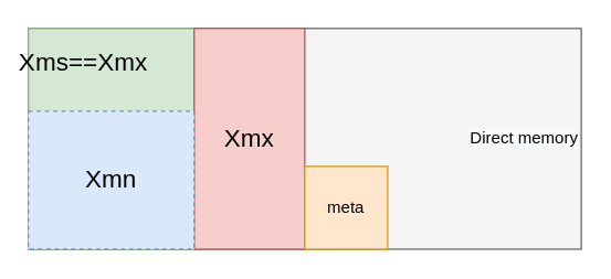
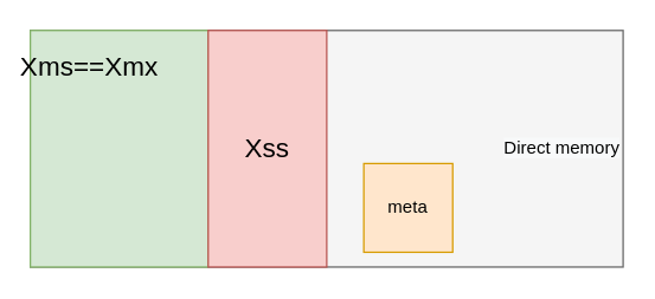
  <mxCell id="0" />
  <mxCell id="1" parent="0" />
  <mxCell id="2" value="&lt;meta charset=&quot;utf-8&quot;&gt;&lt;span style=&quot;color: rgb(0, 0, 0); font-family: helvetica; font-size: 12px; font-style: normal; font-weight: 400; letter-spacing: normal; text-align: center; text-indent: 0px; text-transform: none; word-spacing: 0px; background-color: rgb(248, 249, 250); display: inline; float: none;&quot;&gt;Direct memory&lt;/span&gt;" style="rounded=0;whiteSpace=wrap;html=1;align=right;fillColor=#f5f5f5;strokeColor=#666666;fontColor=#333333;" vertex="1" parent="1"><mxGeometry x="20" y="20" width="400" height="160" as="geometry" /></mxCell>
  <mxCell id="3" value="" style="rounded=0;whiteSpace=wrap;html=1;fillColor=#d5e8d4;strokeColor=#82b366;" vertex="1" parent="1"><mxGeometry x="20" y="20" width="120" height="160" as="geometry" /></mxCell>
- <mxCell id="4" value="&lt;font style=&quot;font-size: 18px&quot;&gt;Xmx&lt;/font&gt;" style="rounded=0;whiteSpace=wrap;html=1;fillColor=#f8cecc;strokeColor=#b85450;" vertex="1" parent="1"><mxGeometry x="140" y="20" width="80" height="160" as="geometry" /></mxCell>
- <mxCell id="5" value="meta" style="rounded=0;whiteSpace=wrap;html=1;fillColor=#ffe6cc;strokeColor=#d79b00;" vertex="1" parent="1"><mxGeometry x="220" y="120" width="60" height="60" as="geometry" /></mxCell>
- <mxCell id="6" value="&lt;font style=&quot;font-size: 18px&quot;&gt;Xmn&lt;/font&gt;" style="rounded=0;whiteSpace=wrap;html=1;dashed=1;fillColor=#dae8fc;strokeColor=#6c8ebf;" vertex="1" parent="1"><mxGeometry x="20" y="80" width="120" height="100" as="geometry" /></mxCell>
+ <mxCell id="4" value="&lt;font style=&quot;font-size: 18px&quot;&gt;Xss&lt;/font&gt;" style="rounded=0;whiteSpace=wrap;html=1;fillColor=#f8cecc;strokeColor=#b85450;" vertex="1" parent="1"><mxGeometry x="140" y="20" width="80" height="160" as="geometry" /></mxCell>
+ <mxCell id="5" value="meta" style="rounded=0;whiteSpace=wrap;html=1;fillColor=#ffe6cc;strokeColor=#d79b00;" vertex="1" parent="1"><mxGeometry x="245" y="110" width="60" height="60" as="geometry" /></mxCell>
  <mxCell id="7" value="&lt;span style=&quot;font-size: 18px ; text-align: justify&quot;&gt;Xms==Xmx&lt;/span&gt;" style="text;html=1;strokeColor=none;fillColor=none;align=center;verticalAlign=middle;whiteSpace=wrap;rounded=0;" vertex="1" parent="1"><mxGeometry x="30" y="30" width="60" height="30" as="geometry" /></mxCell>
